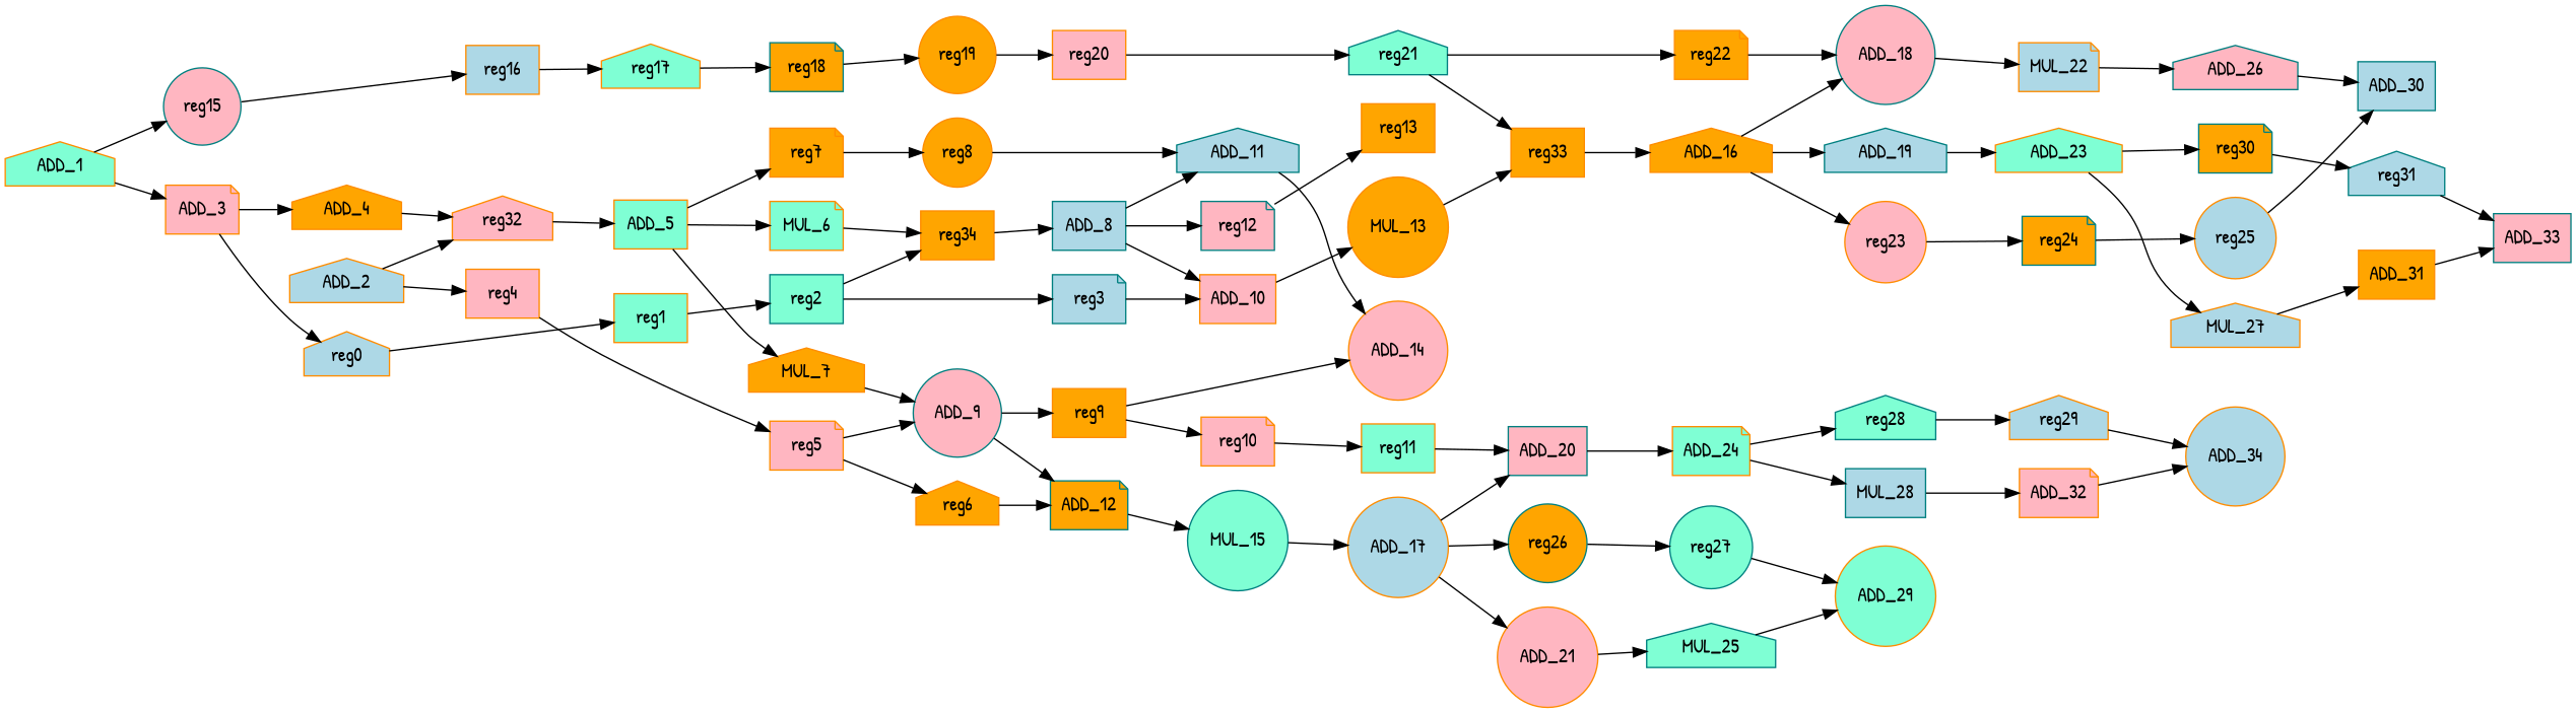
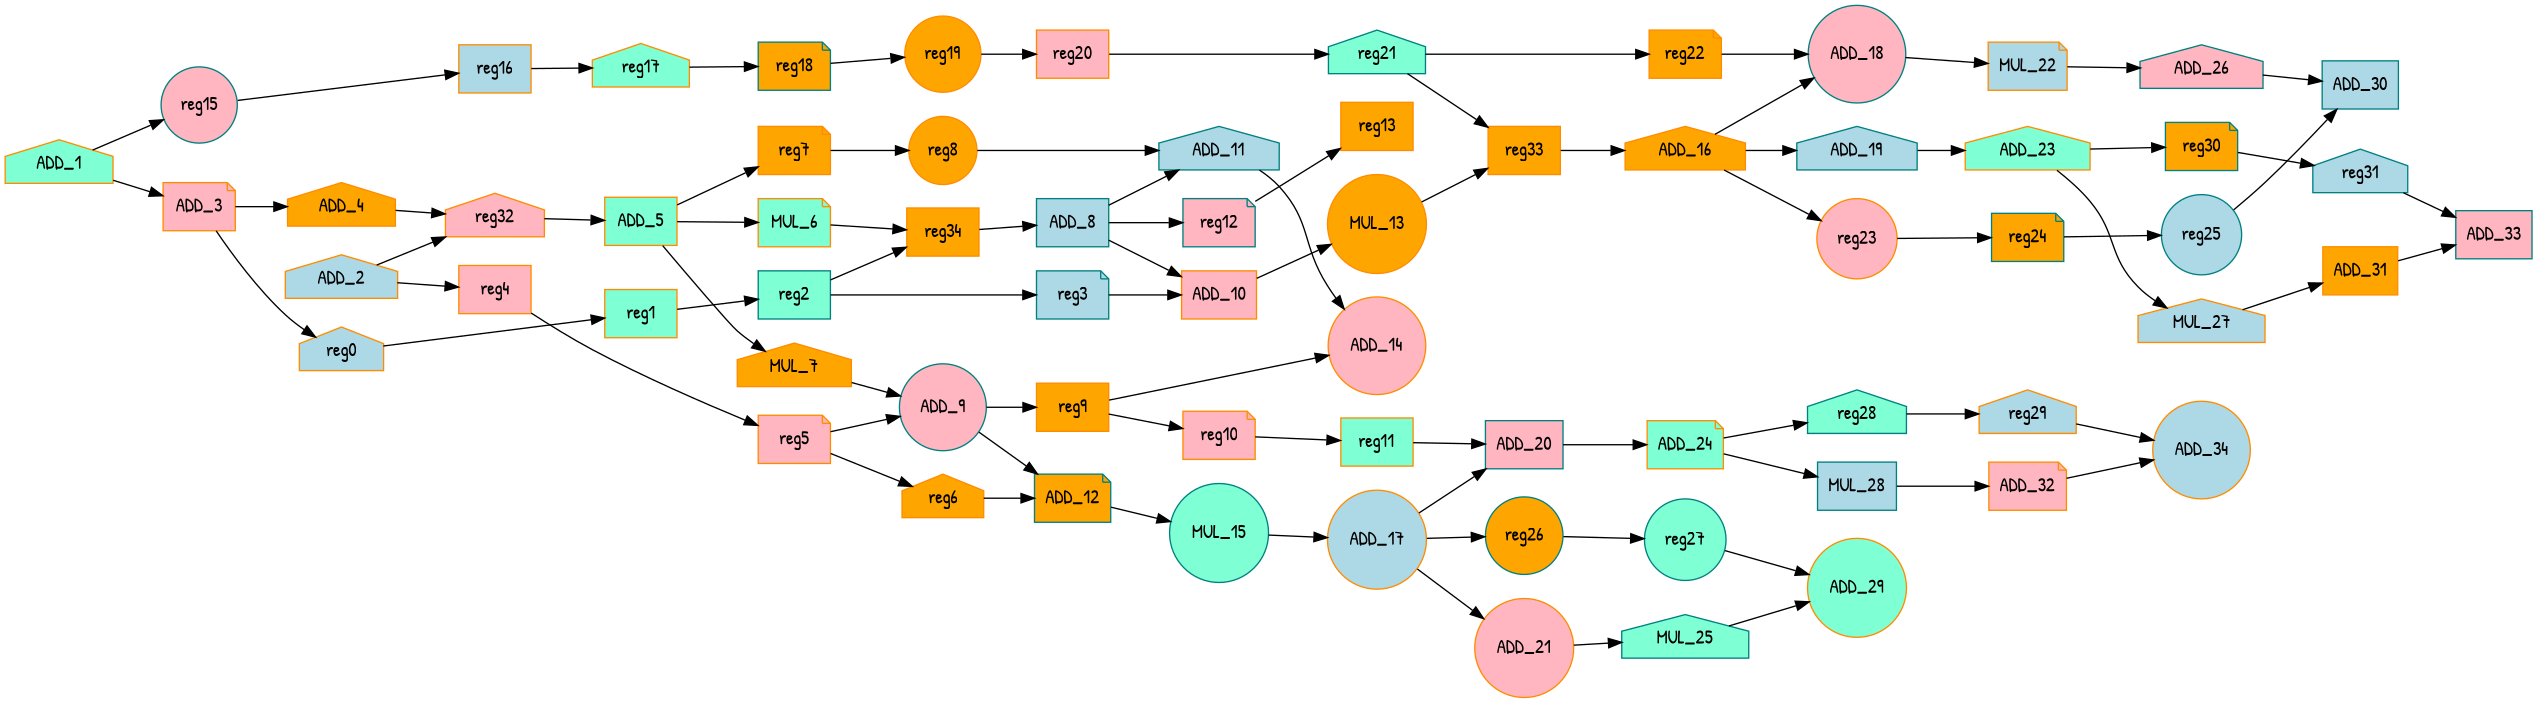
  digraph {
    fontname="Patrick Hand"
    rankdir=LR
    node [color=darkorange fillcolor=orange fontname="Patrick Hand" shape=house style=filled]
    edge [fontname="Patrick Hand"]
    n1 [fillcolor=aquamarine label=ADD_1]
    n2 [fillcolor=lightpink label=ADD_3 shape=note]
    n3 [color=teal fillcolor=lightpink label=reg15 shape=circle]
    n4 [label=ADD_4]
    n5 [fillcolor=lightblue label=reg0]
    n6 [fillcolor=lightblue label=reg16 shape=box]
    n7 [fillcolor=lightblue label=ADD_2]
    n8 [fillcolor=lightpink label=reg32]
    n9 [fillcolor=lightpink label=reg4 shape=box]
    n10 [fillcolor=aquamarine label=ADD_5 shape=box]
    n11 [fillcolor=lightpink label=reg5 shape=note]
    n12 [fillcolor=aquamarine label=reg1 shape=box]
    n13 [fillcolor=aquamarine label=MUL_6 shape=note]
    n14 [label=MUL_7]
    n15 [label=reg7 shape=note]
    n16 [label=reg34 shape=box]
    n17 [color=teal fillcolor=lightpink label=ADD_9 shape=circle]
    n18 [label=reg8 shape=circle]
    n19 [color=teal fillcolor=lightblue label=ADD_8 shape=box]
    n20 [color=teal label=ADD_12 shape=note]
    n21 [label=reg9 shape=box]
    n22 [fillcolor=lightpink label=ADD_10 shape=box]
    n23 [color=teal fillcolor=lightblue label=ADD_11]
    n24 [color=teal fillcolor=lightpink label=reg12 shape=note]
    n25 [label=MUL_13 shape=circle]
    n26 [fillcolor=lightpink label=ADD_14 shape=circle]
    n27 [label=reg13 shape=box]
    n28 [color=teal fillcolor=aquamarine label=MUL_15 shape=circle]
    n29 [fillcolor=lightpink label=reg10 shape=note]
    n30 [label=reg33 shape=box]
    n31 [fillcolor=lightblue label=ADD_17 shape=circle]
    n32 [label=ADD_16]
    n33 [color=teal fillcolor=lightpink label=ADD_20 shape=box]
    n34 [fillcolor=lightpink label=ADD_21 shape=circle]
    n35 [color=teal label=reg26 shape=circle]
    n36 [color=teal fillcolor=lightpink label=ADD_18 shape=circle]
    n37 [color=teal fillcolor=lightblue label=ADD_19]
    n38 [fillcolor=lightpink label=reg23 shape=circle]
    n39 [fillcolor=lightblue label=MUL_22 shape=note]
    n40 [fillcolor=aquamarine label=ADD_23]
    n41 [color=teal label=reg24 shape=note]
    n42 [fillcolor=aquamarine label=ADD_24 shape=note]
    n43 [color=teal fillcolor=aquamarine label=MUL_25]
    n44 [color=teal fillcolor=aquamarine label=reg27 shape=circle]
    n45 [color=teal fillcolor=lightpink label=ADD_26]
    n46 [fillcolor=lightblue label=MUL_27]
    n47 [color=teal label=reg30 shape=note]
    n48 [color=teal fillcolor=lightblue label=MUL_28 shape=box]
    n49 [color=teal fillcolor=aquamarine label=reg28]
    n50 [fillcolor=aquamarine label=ADD_29 shape=circle]
    n51 [color=teal fillcolor=lightblue label=ADD_30 shape=box]
    n52 [label=ADD_31 shape=box]
    n53 [color=teal fillcolor=lightblue label=reg31]
    n54 [fillcolor=lightpink label=ADD_32 shape=note]
    n55 [fillcolor=lightblue label=reg29]
    n56 [color=teal fillcolor=lightpink label=ADD_33 shape=box]
    n57 [fillcolor=lightblue label=ADD_34 shape=circle]
    n58 [fillcolor=aquamarine label=reg17]
    n59 [color=teal label=reg18 shape=note]
    n60 [label=reg19 shape=circle]
    n61 [fillcolor=lightpink label=reg20 shape=box]
    n62 [color=teal fillcolor=aquamarine label=reg21]
    n63 [label=reg22 shape=note]
    n64 [label=reg6]
    n65 [color=teal fillcolor=aquamarine label=reg2 shape=box]
    n66 [color=teal fillcolor=lightblue label=reg3 shape=note]
    n67 [fillcolor=aquamarine label=reg11 shape=box]
-   n68 [fillcolor=lightblue label=reg25 shape=circle]
+   n68 [color=teal fillcolor=lightblue label=reg25 shape=circle]
    n1 -> n2
    n1 -> n3
    n2 -> n4
    n2 -> n5
    n3 -> n6
    n4 -> n8
    n5 -> n12
    n6 -> n58
    n7 -> n8
    n7 -> n9
    n8 -> n10
    n9 -> n11
    n10 -> n13
    n10 -> n14
    n10 -> n15
    n11 -> n17
    n11 -> n64
    n12 -> n65
    n13 -> n16
    n14 -> n17
    n15 -> n18
    n16 -> n19
    n17 -> n20
    n17 -> n21
    n18 -> n23
    n19 -> n22
    n19 -> n23
    n19 -> n24
    n20 -> n28
    n21 -> n26
    n21 -> n29
    n22 -> n25
    n23 -> n26
    n24 -> n27
    n25 -> n30
    n28 -> n31
    n29 -> n67
    n30 -> n32
    n31 -> n33
    n31 -> n34
    n31 -> n35
    n32 -> n36
    n32 -> n37
    n32 -> n38
    n33 -> n42
    n34 -> n43
    n35 -> n44
    n36 -> n39
    n37 -> n40
    n38 -> n41
    n39 -> n45
    n40 -> n46
    n40 -> n47
    n41 -> n68
    n42 -> n48
    n42 -> n49
    n43 -> n50
    n44 -> n50
    n45 -> n51
    n46 -> n52
    n47 -> n53
    n48 -> n54
    n49 -> n55
    n52 -> n56
    n53 -> n56
    n54 -> n57
    n55 -> n57
    n58 -> n59
    n59 -> n60
    n60 -> n61
    n61 -> n62
    n62 -> n30
    n62 -> n63
    n63 -> n36
    n64 -> n20
    n65 -> n16
    n65 -> n66
    n66 -> n22
    n67 -> n33
    n68 -> n51
  }
